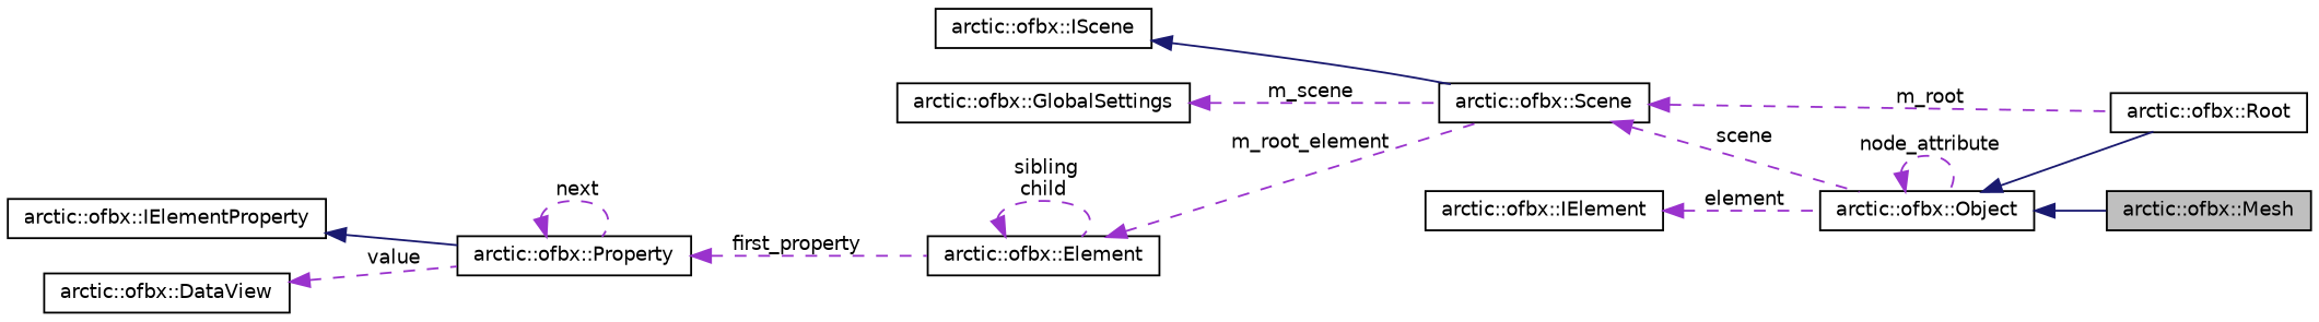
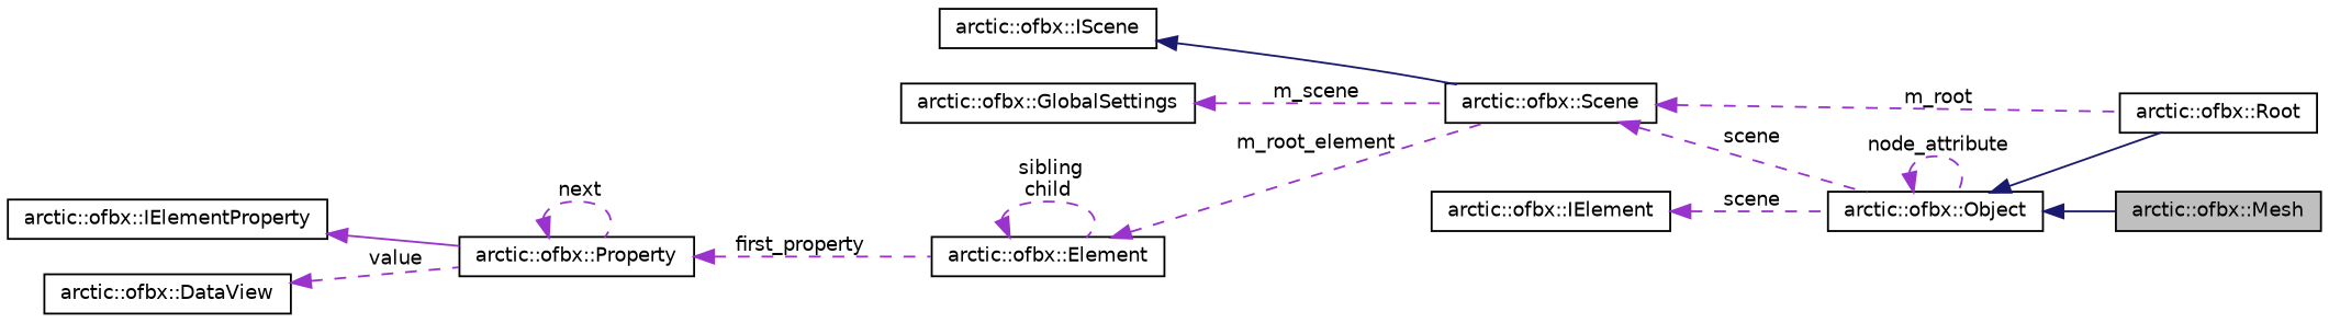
  digraph {
    rankdir=LR
    node [color=black fillcolor=white fontname=Helvetica fontsize=10 shape=record style=filled]
    edge [color=darkorchid3 dir=back fontname=Helvetica fontsize=10 labelfontname=Helvetica labelfontsize=10 style=dashed]
    n1 [fillcolor=grey75 fontcolor=black height=0.2 label="arctic::ofbx::Mesh" width=0.4]
    n2 [height=0.2 label="arctic::ofbx::Object" width=0.4]
    n3 [height=0.2 label="arctic::ofbx::Root" width=0.4]
    n4 [height=0.2 label="arctic::ofbx::Scene" width=0.4]
    n5 [height=0.2 label="arctic::ofbx::IScene" width=0.4]
    n6 [height=0.2 label="arctic::ofbx::GlobalSettings" width=0.4]
    n7 [height=0.2 label="arctic::ofbx::Element" width=0.4]
    n8 [height=0.2 label="arctic::ofbx::IElement" width=0.4]
    n9 [height=0.2 label="arctic::ofbx::Property" width=0.4]
    n10 [height=0.2 label="arctic::ofbx::IElementProperty" width=0.4]
    n11 [height=0.2 label="arctic::ofbx::DataView" width=0.4]
    n2 -> n1 [color=midnightblue style=solid]
    n2 -> n2 [label=" node_attribute"]
    n2 -> n3 [color=midnightblue style=solid]
    n4 -> n2 [label=" scene"]
    n4 -> n3 [label=" m_root"]
    n5 -> n4 [color=midnightblue style=solid]
    n6 -> n4 [label=" m_scene"]
    n7 -> n4 [label=" m_root_element"]
    n7 -> n7 [label=" sibling\nchild"]
-   n8 -> n2 [label=" element"]
+   n8 -> n2 [label=" scene"]
    n9 -> n7 [label=" first_property"]
    n9 -> n9 [label=" next"]
-   n10 -> n9 [color=midnightblue style=solid]
+   n10 -> n9 [style=solid]
    n11 -> n9 [label=" value"]
  }
